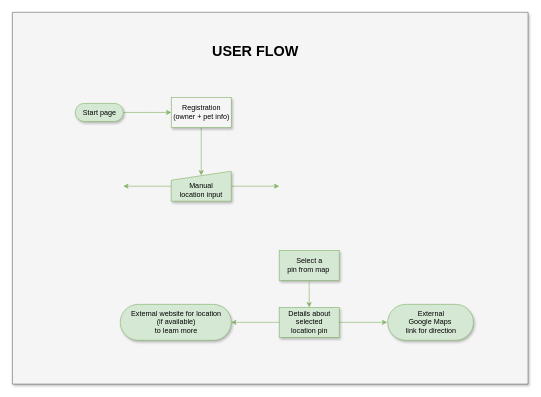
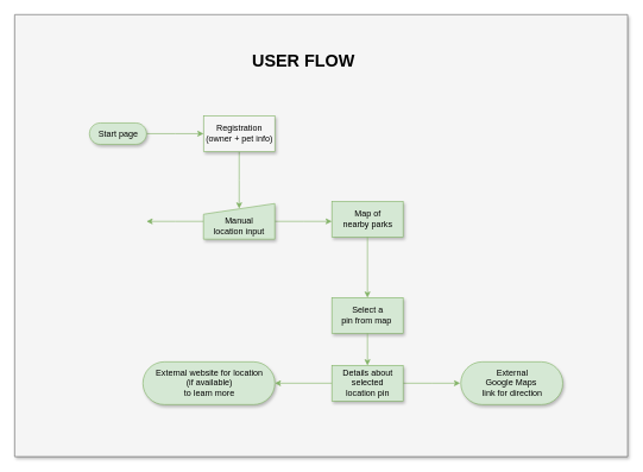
  <mxCell id="0" />
  <mxCell id="1" parent="0" />
  <mxCell id="2" value="" style="group" vertex="1" connectable="0" parent="1"><mxGeometry x="20" width="860" height="620" as="geometry" y="20" /></mxCell>
  <mxCell id="3" value="" style="verticalLabelPosition=bottom;verticalAlign=top;html=1;shape=mxgraph.basic.rect;fillColor2=none;strokeWidth=1;size=20;indent=5;shadow=1;fillColor=#f5f5f5;strokeColor=#666666;fontColor=#333333;" vertex="1" parent="2"><mxGeometry width="860" height="620" as="geometry" /></mxCell>
  <mxCell id="4" value="" style="group" vertex="1" connectable="0" parent="2"><mxGeometry x="85" y="40" width="684" height="507" as="geometry" /></mxCell>
  <mxCell id="5" value="" style="edgeStyle=orthogonalEdgeStyle;rounded=0;orthogonalLoop=1;jettySize=auto;html=1;fillColor=#d5e8d4;strokeColor=#82b366;shadow=0;" edge="1" parent="4" source="6"><mxGeometry relative="1" as="geometry"><mxPoint x="180" y="127" as="targetPoint" /></mxGeometry></mxCell>
  <mxCell id="6" value="Start page" style="html=1;whitespace=wrap;shape=mxgraph.dfd.start;fillColor=#d5e8d4;strokeColor=#82b366;shadow=1;" vertex="1" parent="4"><mxGeometry x="20" y="112" width="80" height="30" as="geometry" /></mxCell>
  <mxCell id="7" value="" style="edgeStyle=orthogonalEdgeStyle;rounded=0;orthogonalLoop=1;jettySize=auto;html=1;fillColor=#d5e8d4;strokeColor=#82b366;shadow=0;" edge="1" parent="4" source="8"><mxGeometry relative="1" as="geometry"><mxPoint x="230" y="232" as="targetPoint" /></mxGeometry></mxCell>
  <mxCell id="8" value="Registration&lt;br&gt;(owner + pet info)" style="html=1;whitespace=wrap;fillColor=#f5f5f5;strokeColor=#82b366;shadow=1;" vertex="1" parent="4"><mxGeometry x="180" y="102" width="100" height="50" as="geometry" /></mxCell>
  <mxCell id="9" value="" style="edgeStyle=orthogonalEdgeStyle;rounded=0;orthogonalLoop=1;jettySize=auto;html=1;fillColor=#d5e8d4;strokeColor=#82b366;shadow=0;" edge="1" parent="4" source="11"><mxGeometry relative="1" as="geometry"><mxPoint x="100" y="250" as="targetPoint" /></mxGeometry></mxCell>
  <mxCell id="10" value="" style="edgeStyle=orthogonalEdgeStyle;rounded=0;orthogonalLoop=1;jettySize=auto;html=1;fillColor=#d5e8d4;strokeColor=#82b366;shadow=0;" edge="1" parent="4" source="11"><mxGeometry relative="1" as="geometry"><mxPoint x="360" y="250" as="targetPoint" /></mxGeometry></mxCell>
  <mxCell id="11" value="&lt;br&gt;Manual&lt;br&gt;location input" style="shape=manualInput;whiteSpace=wrap;html=1;size=15;fillColor=#d5e8d4;strokeColor=#82b366;shadow=1;" vertex="1" parent="4"><mxGeometry x="180" y="225" width="100" height="50" as="geometry" /></mxCell>
+ <mxCell id="12" value="Map of&lt;br&gt;nearby parks" style="html=1;whitespace=wrap;fillColor=#d5e8d4;strokeColor=#82b366;shadow=1;" vertex="1" parent="4"><mxGeometry x="360" y="222" width="100" height="50" as="geometry" /></mxCell>
  <mxCell id="13" value="Select a&lt;br&gt;pin from map&amp;nbsp;" style="html=1;whitespace=wrap;fillColor=#d5e8d4;strokeColor=#82b366;shadow=1;" vertex="1" parent="4"><mxGeometry x="360" y="357" width="100" height="50" as="geometry" /></mxCell>
+ <mxCell id="14" value="" style="edgeStyle=orthogonalEdgeStyle;rounded=0;orthogonalLoop=1;jettySize=auto;html=1;fillColor=#d5e8d4;strokeColor=#82b366;shadow=0;" edge="1" parent="4" source="12" target="13"><mxGeometry relative="1" as="geometry" /></mxCell>
  <mxCell id="15" value="" style="edgeStyle=orthogonalEdgeStyle;rounded=0;orthogonalLoop=1;jettySize=auto;html=1;fillColor=#d5e8d4;strokeColor=#82b366;shadow=0;" edge="1" parent="4" source="16"><mxGeometry relative="1" as="geometry"><mxPoint x="540" y="477" as="targetPoint" /></mxGeometry></mxCell>
  <mxCell id="16" value="Details about&lt;br&gt;selected &lt;br&gt;location pin" style="html=1;whitespace=wrap;fillColor=#d5e8d4;strokeColor=#82b366;shadow=1;" vertex="1" parent="4"><mxGeometry x="360" y="452" width="100" height="50" as="geometry" /></mxCell>
  <mxCell id="17" value="" style="edgeStyle=orthogonalEdgeStyle;rounded=0;orthogonalLoop=1;jettySize=auto;html=1;fillColor=#d5e8d4;strokeColor=#82b366;shadow=0;" edge="1" parent="4" source="13" target="16"><mxGeometry relative="1" as="geometry" /></mxCell>
  <mxCell id="18" value="&lt;h1&gt;&lt;font style=&quot;font-size: 24px&quot;&gt;USER FLOW&lt;/font&gt;&lt;/h1&gt;" style="text;html=1;align=center;verticalAlign=middle;resizable=0;points=[];autosize=1;" vertex="1" parent="4"><mxGeometry x="240" width="160" height="50" as="geometry" /></mxCell>
  <mxCell id="19" value="&lt;span style=&quot;font-family: &amp;#34;helvetica&amp;#34; ; font-size: 12px ; font-style: normal ; font-weight: 400 ; letter-spacing: normal ; text-align: center ; text-indent: 0px ; text-transform: none ; word-spacing: 0px ; float: none ; display: inline&quot;&gt;External&lt;/span&gt;&lt;br style=&quot;font-family: &amp;#34;helvetica&amp;#34; ; font-size: 12px ; font-style: normal ; font-weight: 400 ; letter-spacing: normal ; text-align: center ; text-indent: 0px ; text-transform: none ; word-spacing: 0px&quot;&gt;&lt;span style=&quot;font-family: &amp;#34;helvetica&amp;#34; ; font-size: 12px ; font-style: normal ; font-weight: 400 ; letter-spacing: normal ; text-align: center ; text-indent: 0px ; text-transform: none ; word-spacing: 0px ; float: none ; display: inline&quot;&gt;Google Maps&amp;nbsp;&lt;/span&gt;&lt;br style=&quot;font-family: &amp;#34;helvetica&amp;#34; ; font-size: 12px ; font-style: normal ; font-weight: 400 ; letter-spacing: normal ; text-align: center ; text-indent: 0px ; text-transform: none ; word-spacing: 0px&quot;&gt;&lt;span style=&quot;font-family: &amp;#34;helvetica&amp;#34; ; font-size: 12px ; font-style: normal ; font-weight: 400 ; letter-spacing: normal ; text-align: center ; text-indent: 0px ; text-transform: none ; word-spacing: 0px ; float: none ; display: inline&quot;&gt;link for direction&lt;/span&gt;" style="html=1;whitespace=wrap;shape=mxgraph.dfd.start;fillColor=#d5e8d4;strokeColor=#82b366;shadow=1;" vertex="1" parent="4"><mxGeometry x="541" y="447" width="143" height="60" as="geometry" /></mxCell>
  <mxCell id="20" value="External website for location&lt;br&gt;(if available)&lt;br&gt;to learn more" style="html=1;whitespace=wrap;shape=mxgraph.dfd.start;fillColor=#d5e8d4;strokeColor=#82b366;shadow=1;" vertex="1" parent="4"><mxGeometry x="95" y="447" width="185" height="60" as="geometry" /></mxCell>
  <mxCell id="21" value="" style="edgeStyle=orthogonalEdgeStyle;rounded=0;orthogonalLoop=1;jettySize=auto;html=1;fillColor=#d5e8d4;strokeColor=#82b366;shadow=0;" edge="1" parent="4" source="16" target="20"><mxGeometry relative="1" as="geometry" /></mxCell>
